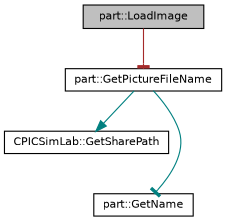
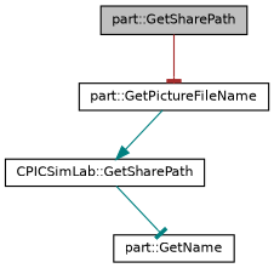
  digraph {
    rankdir=TB
    node [color=black fillcolor=white fontname=Helvetica fontsize=10 shape=record style=filled]
    edge [arrowhead=tee color=teal fontname=Helvetica fontsize=10 labelfontname=Helvetica labelfontsize=10 style=solid]
-   n1 [fillcolor=grey75 fontcolor=black height=0.2 label="part::LoadImage" width=0.4]
+   n1 [fillcolor=grey75 fontcolor=black height=0.2 label="part::GetSharePath" width=0.4]
    n2 [height=0.2 label="part::GetPictureFileName" width=0.4]
    n3 [height=0.2 label="CPICSimLab::GetSharePath" width=0.4]
    n4 [height=0.2 label="part::GetName" width=0.4]
    n1 -> n2 [color=brown]
    n2 -> n3 [arrowhead=normal]
-   n2 -> n4
+   n3 -> n4
  }
